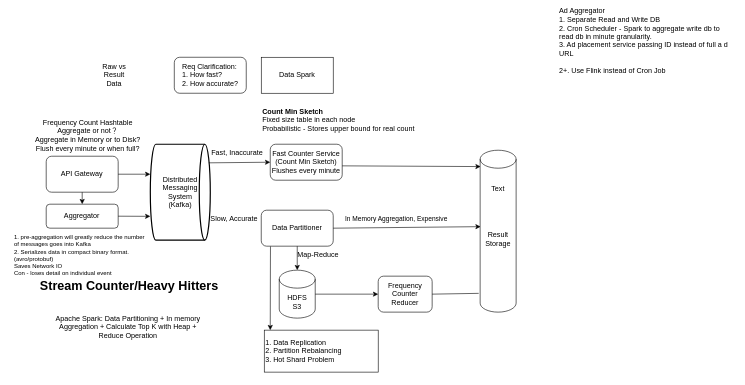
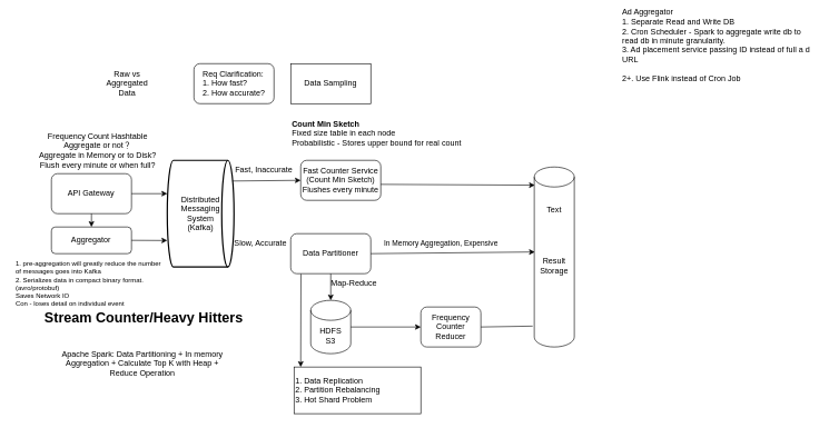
  <mxCell id="0" />
  <mxCell id="1" parent="0" />
  <mxCell id="2" value="&lt;b style=&quot;font-size: 21px;&quot;&gt;&lt;font style=&quot;font-size: 21px;&quot;&gt;Stream Counter/Heavy Hitters&lt;/font&gt;&lt;/b&gt;" style="text;html=1;strokeColor=none;fillColor=none;align=center;verticalAlign=middle;whiteSpace=wrap;rounded=0;fontSize=21;" parent="1" vertex="1"><mxGeometry x="20" y="440" width="390" height="70" as="geometry" /></mxCell>
  <mxCell id="3" value="Data Partitioner" style="rounded=1;whiteSpace=wrap;html=1;" parent="1" vertex="1"><mxGeometry x="435" y="350" width="120" height="60" as="geometry" /></mxCell>
  <mxCell id="4" value="Slow, Accurate" style="text;html=1;strokeColor=none;fillColor=none;align=center;verticalAlign=middle;whiteSpace=wrap;rounded=0;" parent="1" vertex="1"><mxGeometry x="345" y="350" width="90" height="30" as="geometry" /></mxCell>
  <mxCell id="5" value="Frequency Count Hashtable&lt;br&gt;Aggregate or not？&lt;br&gt;Aggregate in Memory or to Disk?&lt;br&gt;Flush every minute or when full?" style="text;html=1;strokeColor=none;fillColor=none;align=center;verticalAlign=middle;whiteSpace=wrap;rounded=0;" parent="1" vertex="1"><mxGeometry x="51.4" y="200" width="190" height="50" as="geometry" /></mxCell>
  <mxCell id="6" value="Distributed&lt;br&gt;Messaging&lt;br&gt;System&lt;br&gt;(Kafka)" style="strokeWidth=2;html=1;shape=mxgraph.flowchart.direct_data;whiteSpace=wrap;" parent="1" vertex="1"><mxGeometry x="250" y="240" width="100" height="160" as="geometry" /></mxCell>
  <mxCell id="7" value="API Gateway" style="rounded=1;whiteSpace=wrap;html=1;" parent="1" vertex="1"><mxGeometry x="76.4" y="260" width="120" height="60" as="geometry" /></mxCell>
  <mxCell id="8" value="" style="endArrow=classic;html=1;rounded=0;exitX=1;exitY=0.5;exitDx=0;exitDy=0;" parent="1" source="7" edge="1"><mxGeometry width="50" height="50" relative="1" as="geometry"><mxPoint x="166.4" y="340" as="sourcePoint" /><mxPoint x="250" y="290" as="targetPoint" /></mxGeometry></mxCell>
  <mxCell id="9" value="Fast, Inaccurate" style="text;html=1;strokeColor=none;fillColor=none;align=center;verticalAlign=middle;whiteSpace=wrap;rounded=0;" parent="1" vertex="1"><mxGeometry x="350" y="240" width="90" height="30" as="geometry" /></mxCell>
  <mxCell id="10" value="Fast Counter Service&lt;br&gt;(Count Min Sketch)&lt;br&gt;Flushes every minute" style="rounded=1;whiteSpace=wrap;html=1;" parent="1" vertex="1"><mxGeometry x="450" y="240" width="120" height="60" as="geometry" /></mxCell>
  <mxCell id="11" value="" style="endArrow=classic;html=1;rounded=0;exitX=0.976;exitY=0.194;exitDx=0;exitDy=0;exitPerimeter=0;entryX=0;entryY=0.5;entryDx=0;entryDy=0;" parent="1" source="6" target="10" edge="1"><mxGeometry width="50" height="50" relative="1" as="geometry"><mxPoint x="550" y="390" as="sourcePoint" /><mxPoint x="600" y="340" as="targetPoint" /></mxGeometry></mxCell>
  <mxCell id="12" value="" style="endArrow=classic;html=1;rounded=0;exitX=1;exitY=0.5;exitDx=0;exitDy=0;entryX=0.013;entryY=0.101;entryDx=0;entryDy=0;entryPerimeter=0;" parent="1" target="13" edge="1"><mxGeometry width="50" height="50" relative="1" as="geometry"><mxPoint x="570" y="276.06" as="sourcePoint" /><mxPoint x="730" y="276" as="targetPoint" /></mxGeometry></mxCell>
  <mxCell id="13" value="Result&lt;br&gt;Storage" style="shape=cylinder3;whiteSpace=wrap;html=1;boundedLbl=1;backgroundOutline=1;size=15;" parent="1" vertex="1"><mxGeometry x="800" y="250" width="60" height="270" as="geometry" /></mxCell>
  <mxCell id="14" value="&lt;div&gt;&lt;b&gt;Count Min Sketch&lt;/b&gt;&lt;/div&gt;&lt;div style=&quot;&quot;&gt;Fixed size table in each node&lt;/div&gt;&lt;div&gt;Probabilistic - Stores upper bound for real count&lt;/div&gt;" style="text;html=1;strokeColor=none;fillColor=none;align=left;verticalAlign=middle;whiteSpace=wrap;rounded=0;" parent="1" vertex="1"><mxGeometry x="435" y="170" width="290" height="60" as="geometry" /></mxCell>
  <mxCell id="15" value="1. pre-aggregation will greatly reduce the number of messages goes into Kafka&lt;br&gt;2. Serializes data in compact binary format.(avro/protobuf)&lt;br style=&quot;font-size: 10px;&quot;&gt;Saves Network IO&lt;br&gt;Con - loses detail on individual event" style="text;html=1;strokeColor=none;fillColor=none;align=left;verticalAlign=middle;whiteSpace=wrap;rounded=0;fontSize=10;" parent="1" vertex="1"><mxGeometry x="21.4" y="390" width="220" height="70" as="geometry" /></mxCell>
  <mxCell id="16" value="" style="endArrow=classic;html=1;rounded=0;exitX=0.5;exitY=1;exitDx=0;exitDy=0;" parent="1" source="7" edge="1"><mxGeometry width="50" height="50" relative="1" as="geometry"><mxPoint x="156.4" y="380" as="sourcePoint" /><mxPoint x="136.4" y="340" as="targetPoint" /></mxGeometry></mxCell>
  <mxCell id="17" value="Aggregator" style="rounded=1;whiteSpace=wrap;html=1;" parent="1" vertex="1"><mxGeometry x="76.4" y="340" width="120" height="40" as="geometry" /></mxCell>
  <mxCell id="18" value="" style="endArrow=classic;html=1;rounded=0;exitX=1;exitY=0.5;exitDx=0;exitDy=0;entryX=0.036;entryY=0.939;entryDx=0;entryDy=0;entryPerimeter=0;" parent="1" source="17" edge="1"><mxGeometry width="50" height="50" relative="1" as="geometry"><mxPoint x="226.4" y="390" as="sourcePoint" /><mxPoint x="250" y="360.24" as="targetPoint" /></mxGeometry></mxCell>
  <mxCell id="19" value="Map-Reduce" style="text;html=1;strokeColor=none;fillColor=none;align=center;verticalAlign=middle;whiteSpace=wrap;rounded=0;" parent="1" vertex="1"><mxGeometry x="490" y="410" width="80" height="30" as="geometry" /></mxCell>
  <mxCell id="20" value="Frequency Counter Reducer" style="rounded=1;whiteSpace=wrap;html=1;" parent="1" vertex="1"><mxGeometry x="630" y="460" width="90" height="60" as="geometry" /></mxCell>
  <mxCell id="21" value="HDFS&lt;br style=&quot;border-color: var(--border-color);&quot;&gt;S3" style="shape=cylinder3;whiteSpace=wrap;html=1;boundedLbl=1;backgroundOutline=1;size=15;" parent="1" vertex="1"><mxGeometry x="465" y="450" width="60" height="80" as="geometry" /></mxCell>
  <mxCell id="22" value="" style="endArrow=classic;html=1;rounded=0;exitX=0.5;exitY=1;exitDx=0;exitDy=0;" parent="1" source="3" edge="1"><mxGeometry width="50" height="50" relative="1" as="geometry"><mxPoint x="600" y="480" as="sourcePoint" /><mxPoint x="495" y="450" as="targetPoint" /></mxGeometry></mxCell>
  <mxCell id="23" value="" style="endArrow=classic;html=1;rounded=0;entryX=0;entryY=0.5;entryDx=0;entryDy=0;" parent="1" source="21" target="20" edge="1"><mxGeometry width="50" height="50" relative="1" as="geometry"><mxPoint x="530" y="490" as="sourcePoint" /><mxPoint x="565" y="489" as="targetPoint" /></mxGeometry></mxCell>
  <mxCell id="24" value="" style="endArrow=none;html=1;rounded=0;exitX=1;exitY=0.5;exitDx=0;exitDy=0;entryX=-0.04;entryY=0.884;entryDx=0;entryDy=0;entryPerimeter=0;" parent="1" source="20" target="13" edge="1"><mxGeometry width="50" height="50" relative="1" as="geometry"><mxPoint x="664" y="498" as="sourcePoint" /><mxPoint x="703.02" y="489" as="targetPoint" /></mxGeometry></mxCell>
  <mxCell id="25" value="" style="endArrow=classic;html=1;rounded=0;exitX=1;exitY=0.5;exitDx=0;exitDy=0;entryX=0.013;entryY=0.472;entryDx=0;entryDy=0;entryPerimeter=0;" parent="1" source="3" target="13" edge="1"><mxGeometry width="50" height="50" relative="1" as="geometry"><mxPoint x="610" y="400" as="sourcePoint" /><mxPoint x="660" y="350" as="targetPoint" /></mxGeometry></mxCell>
  <mxCell id="26" value="In Memory Aggregation, Expensive" style="edgeLabel;html=1;align=center;verticalAlign=middle;resizable=0;points=[];" parent="25" connectable="0" vertex="1"><mxGeometry x="-0.166" y="4" relative="1" as="geometry"><mxPoint x="3" y="-10" as="offset" /></mxGeometry></mxCell>
  <mxCell id="27" value="Apache Spark: Data Partitioning + In memory Aggregation + Calculate Top K with Heap + Reduce Operation" style="text;html=1;strokeColor=none;fillColor=none;align=center;verticalAlign=middle;whiteSpace=wrap;rounded=0;" parent="1" vertex="1"><mxGeometry x="76.4" y="510" width="273.6" height="70" as="geometry" /></mxCell>
- <mxCell id="28" value="Raw vs Result Data" style="text;html=1;strokeColor=none;fillColor=none;align=center;verticalAlign=middle;whiteSpace=wrap;rounded=0;" parent="1" vertex="1"><mxGeometry x="160" y="110" width="60" height="30" as="geometry" /></mxCell>
+ <mxCell id="28" value="Raw vs Aggregated Data" style="text;html=1;strokeColor=none;fillColor=none;align=center;verticalAlign=middle;whiteSpace=wrap;rounded=0;" parent="1" vertex="1"><mxGeometry x="160" y="110" width="60" height="30" as="geometry" /></mxCell>
  <mxCell id="29" value="&lt;div style=&quot;text-align: left;&quot;&gt;&lt;span style=&quot;background-color: initial;&quot;&gt;Req Clarification:&lt;/span&gt;&lt;/div&gt;&lt;div style=&quot;text-align: left;&quot;&gt;&lt;span style=&quot;background-color: initial;&quot;&gt;1. How fast?&lt;/span&gt;&lt;/div&gt;&lt;div style=&quot;text-align: left;&quot;&gt;&lt;span style=&quot;background-color: initial;&quot;&gt;2. How accurate?&lt;/span&gt;&lt;/div&gt;" style="whiteSpace=wrap;html=1;rounded=1;" parent="1" vertex="1"><mxGeometry x="290" y="95" width="120" height="60" as="geometry" /></mxCell>
- <mxCell id="30" value="Data Spark" style="rounded=0;whiteSpace=wrap;html=1;" parent="1" vertex="1"><mxGeometry x="435" y="95" width="120" height="60" as="geometry" /></mxCell>
+ <mxCell id="30" value="Data Sampling" style="rounded=0;whiteSpace=wrap;html=1;" parent="1" vertex="1"><mxGeometry x="435" y="95" width="120" height="60" as="geometry" /></mxCell>
  <mxCell id="31" value="" style="endArrow=classic;html=1;rounded=0;exitX=0.128;exitY=1.007;exitDx=0;exitDy=0;exitPerimeter=0;" parent="1" source="3" edge="1"><mxGeometry width="50" height="50" relative="1" as="geometry"><mxPoint x="450" y="620" as="sourcePoint" /><mxPoint x="450" y="550" as="targetPoint" /></mxGeometry></mxCell>
  <mxCell id="32" value="1. Data Replication&lt;br&gt;2. Partition Rebalancing&lt;br&gt;3. Hot Shard Problem&amp;nbsp;" style="rounded=0;whiteSpace=wrap;html=1;align=left;" parent="1" vertex="1"><mxGeometry x="440" y="550" width="190" height="70" as="geometry" /></mxCell>
  <mxCell id="33" value="Ad Aggregator&lt;div&gt;1. Separate Read and Write DB&lt;/div&gt;&lt;div&gt;2. Cron Scheduler - Spark to aggregate write db to read db in minute granularity.&lt;/div&gt;&lt;div&gt;3. Ad placement service passing ID instead of full a d URL&lt;/div&gt;&lt;div&gt;&lt;br&gt;&lt;/div&gt;&lt;div&gt;2+. Use Flink instead of Cron Job&amp;nbsp;&lt;/div&gt;&lt;div&gt;&lt;br&gt;&lt;/div&gt;" style="text;html=1;align=left;verticalAlign=middle;whiteSpace=wrap;rounded=0;" vertex="1" parent="1"><mxGeometry x="930" y="20" width="290" height="110" as="geometry" /></mxCell>
  <mxCell id="34" value="Text" style="text;html=1;align=center;verticalAlign=middle;whiteSpace=wrap;rounded=0;" vertex="1" parent="1"><mxGeometry x="800" y="300" width="60" height="30" as="geometry" /></mxCell>
